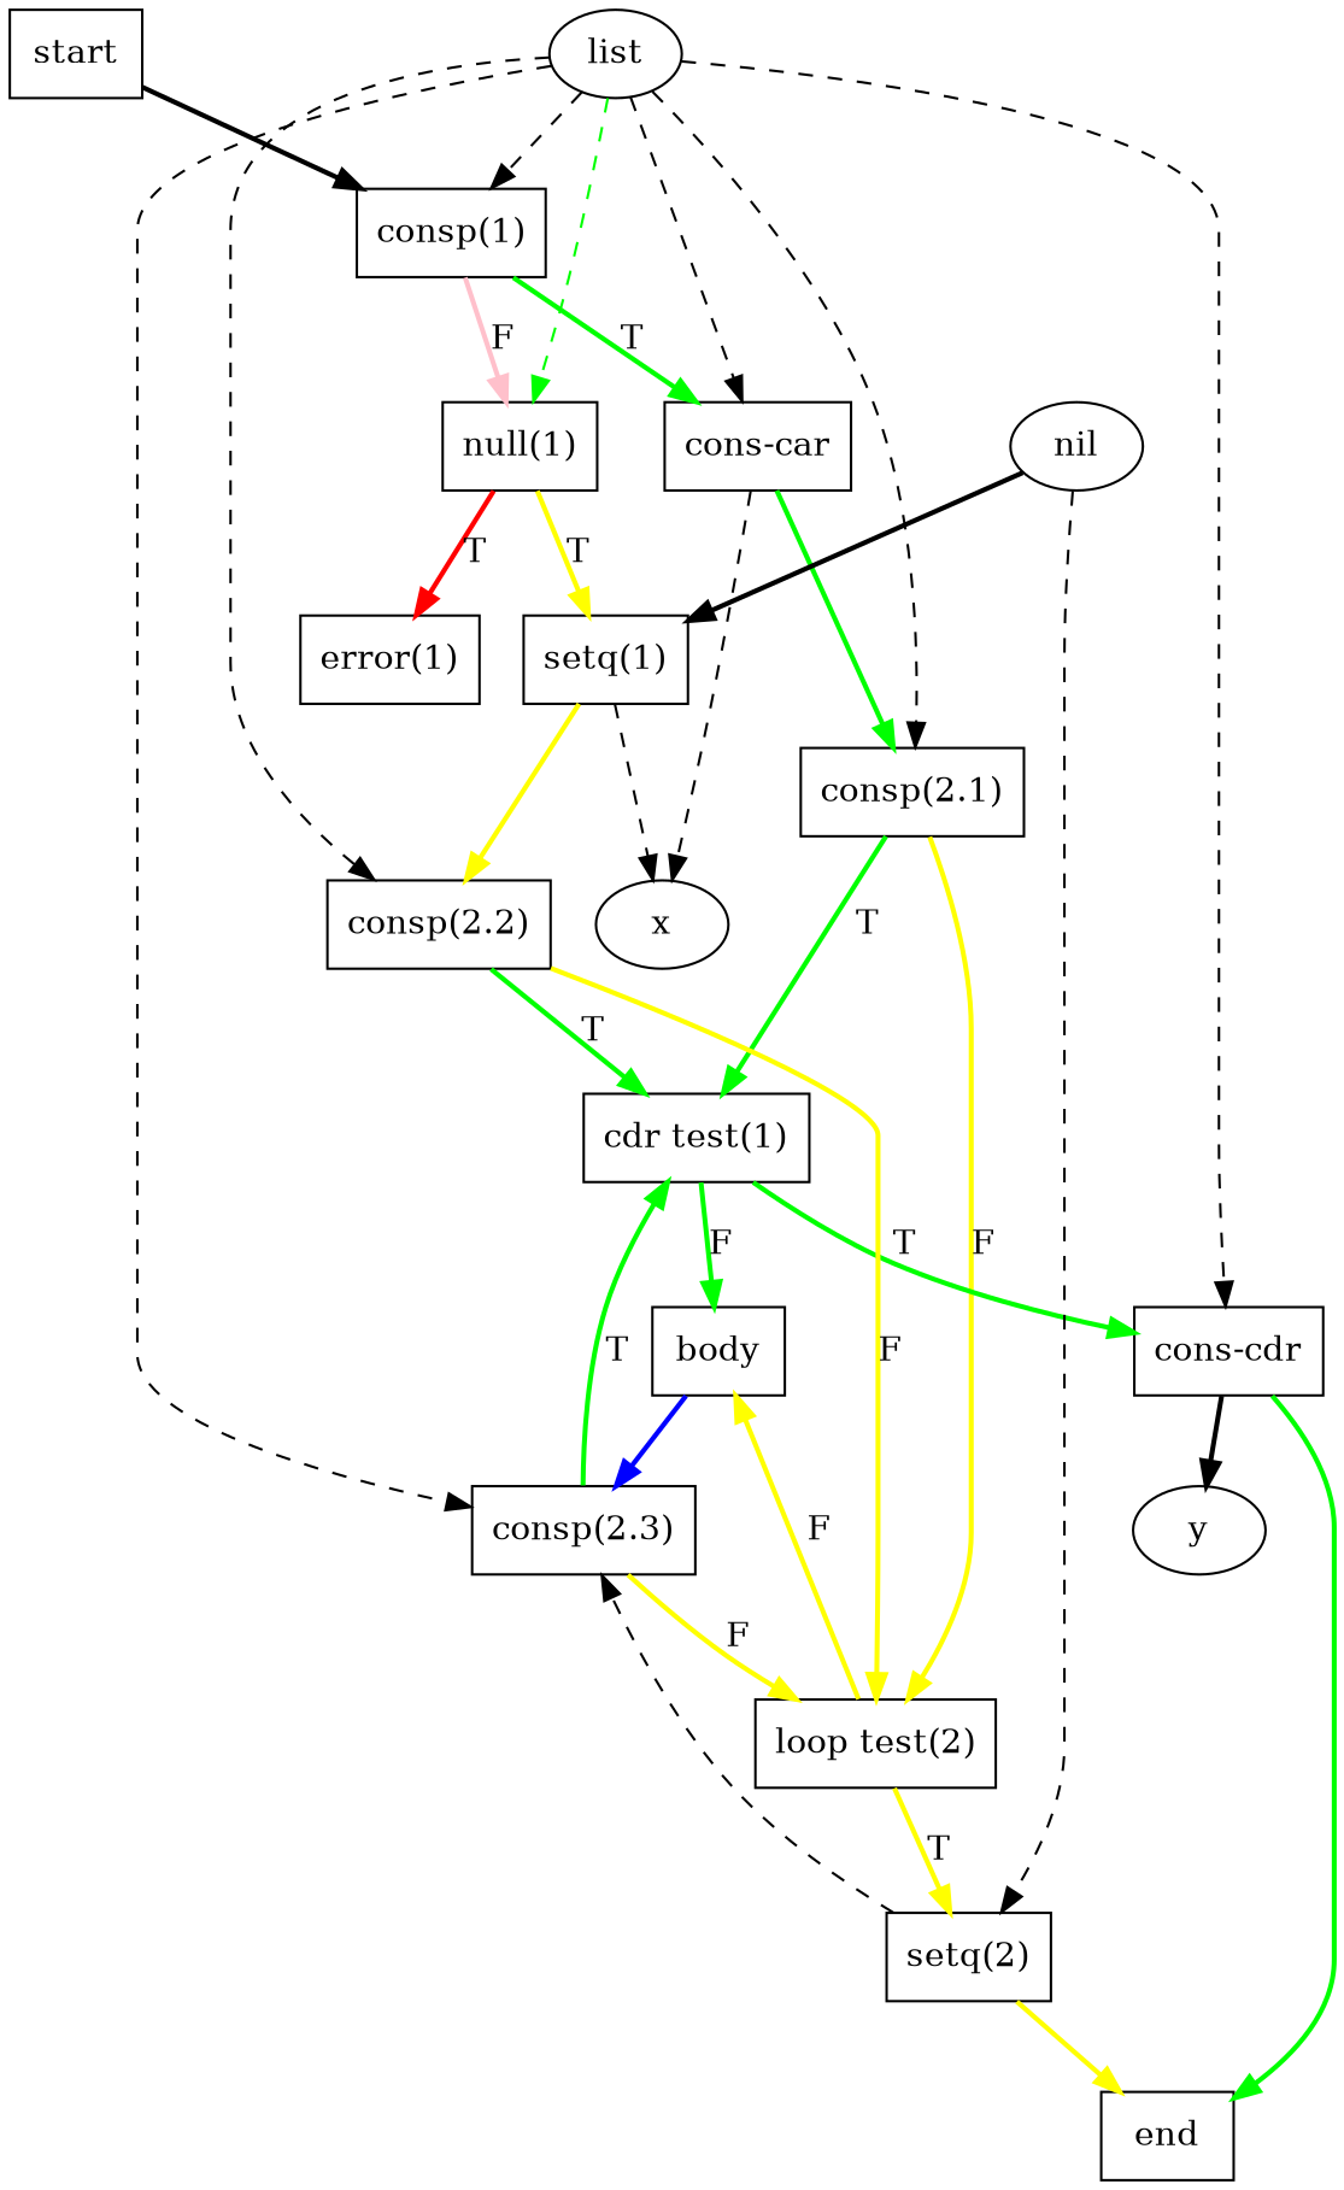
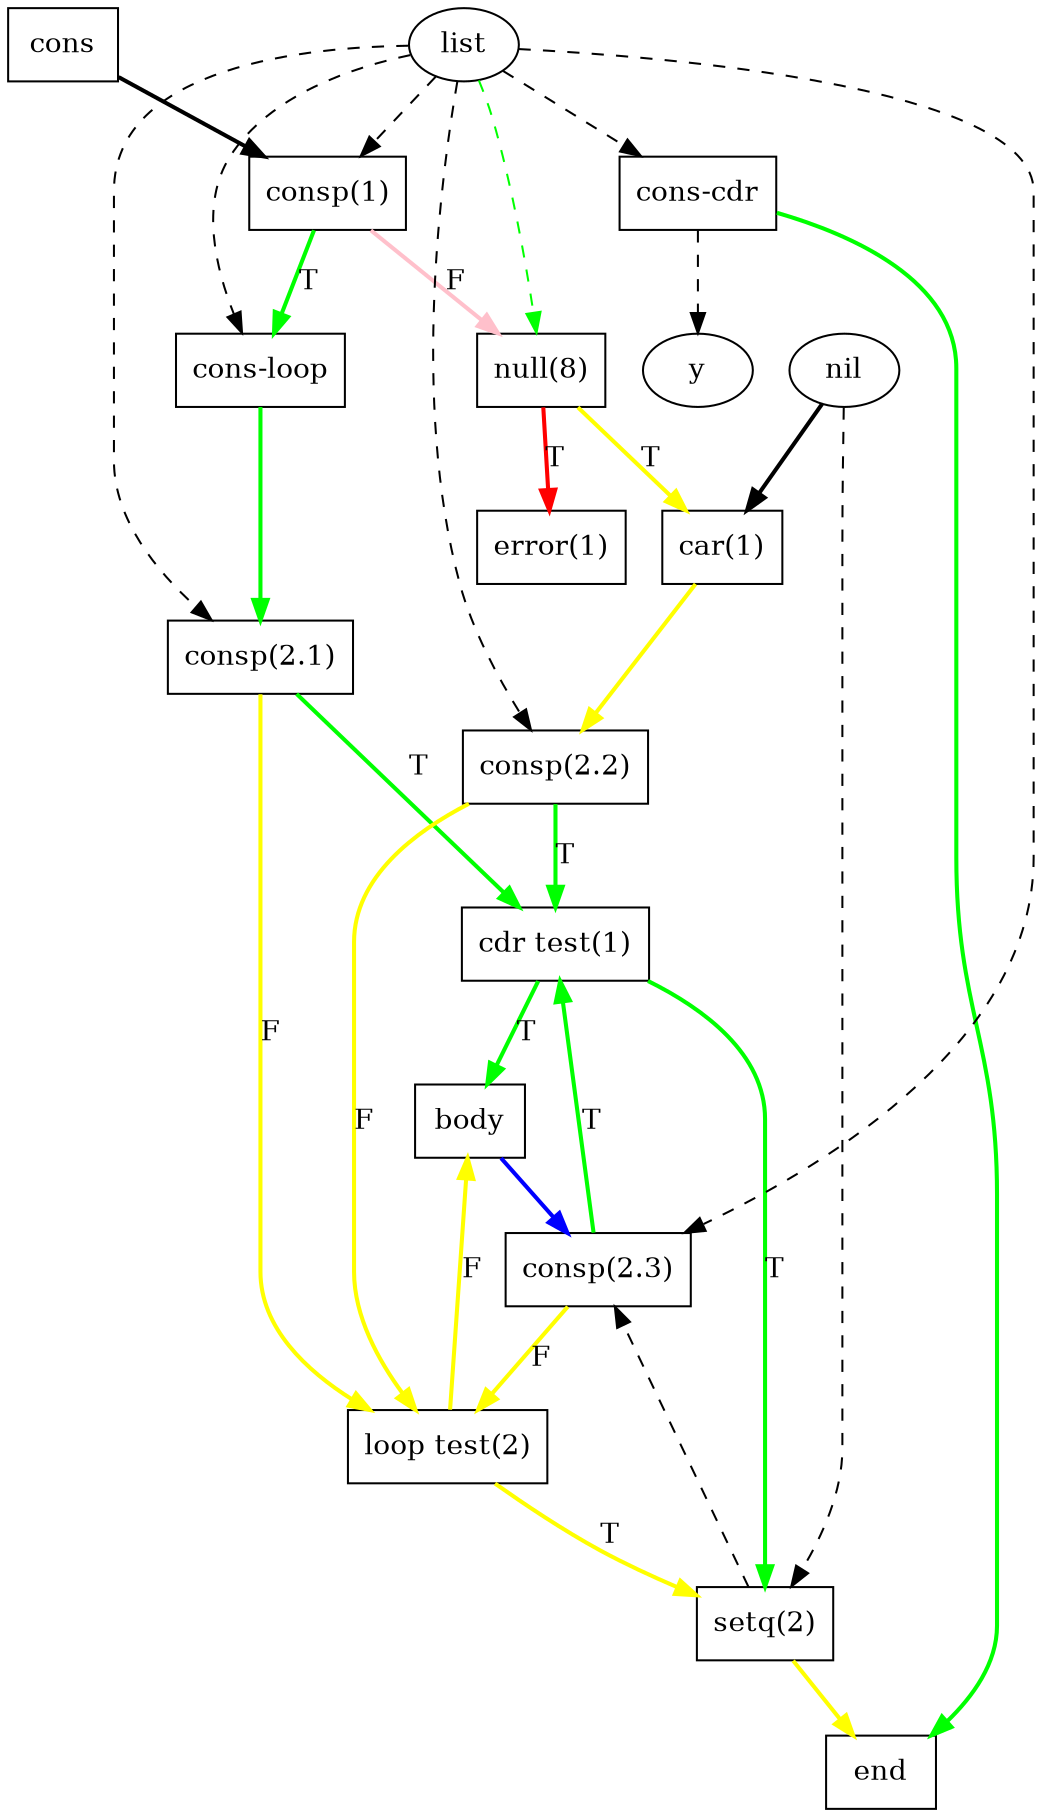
  digraph {
    node [shape=box]
    edge [style=bold]
-   n1 [label=start]
+   n1 [label=cons]
    n2 [label="consp(1)"]
-   n3 [label="null(1)"]
-   n4 [label="cons-car"]
+   n3 [label="null(8)"]
+   n4 [label="cons-loop"]
    n5 [label=end]
-   n6 [label="setq(1)"]
+   n6 [label="car(1)"]
    n7 [label="error(1)"]
    n8 [label="consp(2.1)"]
-   n9 [label=x shape=ellipse]
    n10 [label="cdr test(1)"]
    n11 [label="loop test(2)"]
    n12 [label="cons-cdr"]
    n13 [label=body]
    n14 [label="setq(2)"]
    n15 [label="consp(2.2)"]
    n16 [label="consp(2.3)"]
    n17 [label=y shape=ellipse]
    n18 [label=list shape=ellipse]
    n19 [label=nil shape=ellipse]
    n1 -> n2
    n2 -> n3 [color=pink label=F]
    n2 -> n4 [color=green label=T]
    n3 -> n6 [color=yellow label=T]
    n3 -> n7 [color=red label=T]
    n4 -> n8 [color=green]
-   n4 -> n9 [style=dashed]
-   n6 -> n9 [style=dashed]
    n6 -> n15 [color=yellow]
    n8 -> n10 [color=green label=T]
    n8 -> n11 [color=yellow label=F]
-   n10 -> n12 [color=green label=T]
-   n10 -> n13 [color=green label=F]
+   n10 -> n14 [color=green label=T]
+   n10 -> n13 [color=green label=T]
    n11 -> n13 [color=yellow label=F]
    n11 -> n14 [color=yellow label=T]
    n12 -> n5 [color=green]
-   n12 -> n17
+   n12 -> n17 [style=dashed]
    n13 -> n16 [color=blue]
    n14 -> n5 [color=yellow]
    n14 -> n16 [style=dashed]
    n15 -> n10 [color=green label=T]
    n15 -> n11 [color=yellow label=F]
    n16 -> n10 [color=green label=T]
    n16 -> n11 [color=yellow label=F]
    n18 -> n2 [style=dashed]
    n18 -> n3 [color=green style=dashed]
    n18 -> n4 [style=dashed]
    n18 -> n8 [style=dashed]
    n18 -> n12 [style=dashed]
    n18 -> n15 [style=dashed]
    n18 -> n16 [style=dashed]
    n19 -> n6
    n19 -> n14 [style=dashed]
  }
